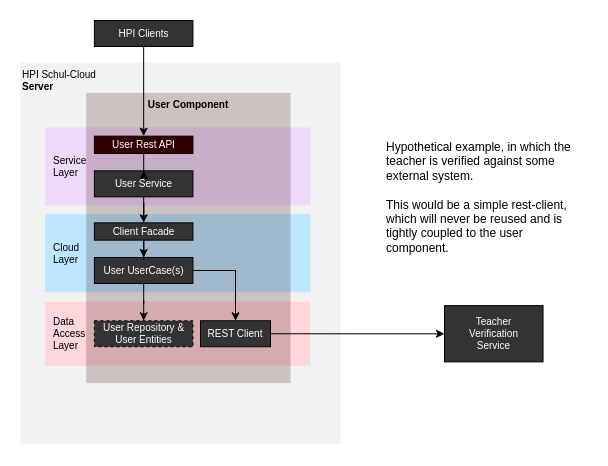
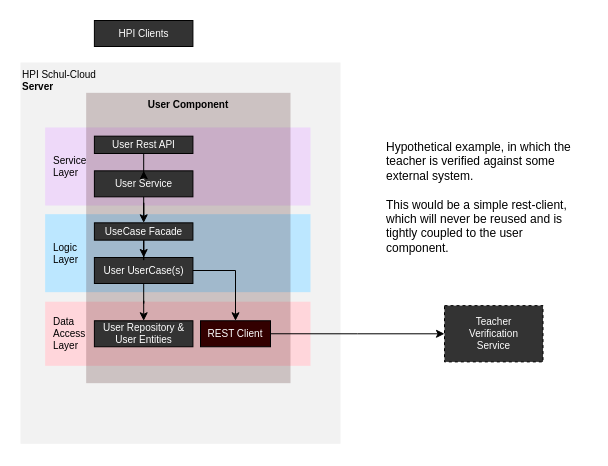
  <mxCell id="0" />
  <mxCell id="1" parent="0" />
  <mxCell id="2" value="HPI Schul-Cloud &lt;br style=&quot;font-size: 10px;&quot;&gt;&lt;b style=&quot;font-size: 10px;&quot;&gt;Server&lt;/b&gt;" style="rounded=0;whiteSpace=wrap;html=1;fontSize=10;align=left;verticalAlign=top;strokeColor=none;fillColor=#F2F2F2;" parent="1" vertex="1"><mxGeometry x="20" y="62" width="320" height="381.33" as="geometry" /></mxCell>
- <mxCell id="3" value="Cloud &lt;br style=&quot;font-size: 10px;&quot;&gt;Layer" style="rounded=0;whiteSpace=wrap;html=1;align=left;spacingLeft=6;strokeColor=none;fillColor=#BCE7FF;fontSize=10;" parent="1" vertex="1"><mxGeometry x="44.63" y="213.67" width="265.37" height="78" as="geometry" /></mxCell>
+ <mxCell id="3" value="Logic &lt;br style=&quot;font-size: 10px;&quot;&gt;Layer" style="rounded=0;whiteSpace=wrap;html=1;align=left;spacingLeft=6;strokeColor=none;fillColor=#BCE7FF;fontSize=10;" parent="1" vertex="1"><mxGeometry x="44.63" y="213.67" width="265.37" height="78" as="geometry" /></mxCell>
  <mxCell id="4" value="Service&lt;br style=&quot;font-size: 10px;&quot;&gt;Layer" style="rounded=0;whiteSpace=wrap;html=1;align=left;spacingLeft=6;strokeColor=none;fillColor=#EED9F9;fontSize=10;" parent="1" vertex="1"><mxGeometry x="44.63" y="127" width="265.37" height="78" as="geometry" /></mxCell>
  <mxCell id="5" value="Data&lt;br style=&quot;font-size: 10px;&quot;&gt;Access&lt;br style=&quot;font-size: 10px;&quot;&gt;Layer" style="rounded=0;whiteSpace=wrap;html=1;align=left;spacingLeft=6;strokeColor=none;fillColor=#FFD6DB;fontSize=10;" parent="1" vertex="1"><mxGeometry x="44.63" y="301.2" width="265.37" height="64.13" as="geometry" /></mxCell>
  <mxCell id="6" value="User Component" style="rounded=0;whiteSpace=wrap;html=1;align=center;opacity=20;fillColor=#330000;labelPosition=center;verticalLabelPosition=middle;verticalAlign=top;fontStyle=1;fontSize=10;strokeColor=none;" parent="1" vertex="1"><mxGeometry x="85.68" y="92.33" width="204.32" height="290.33" as="geometry" /></mxCell>
  <mxCell id="7" style="edgeStyle=orthogonalEdgeStyle;rounded=0;orthogonalLoop=1;jettySize=auto;html=1;exitX=0.5;exitY=1;exitDx=0;exitDy=0;fontSize=10;" parent="1" edge="1"><mxGeometry relative="1" as="geometry"><mxPoint x="199.811" y="288.198" as="sourcePoint" /><mxPoint x="199.811" y="288.198" as="targetPoint" /></mxGeometry></mxCell>
  <mxCell id="8" value="User Service" style="rounded=0;whiteSpace=wrap;html=1;align=center;fillColor=#333333;fontColor=#FFFFFF;fontSize=10;" parent="1" vertex="1"><mxGeometry x="93.895" y="170.332" width="98.526" height="26.0" as="geometry" /></mxCell>
  <mxCell id="9" style="edgeStyle=orthogonalEdgeStyle;rounded=0;orthogonalLoop=1;jettySize=auto;html=1;entryX=0.5;entryY=0;entryDx=0;entryDy=0;fontSize=10;" parent="1" source="10" target="8" edge="1"><mxGeometry relative="1" as="geometry" /></mxCell>
- <mxCell id="10" value="User Rest API" style="rounded=0;whiteSpace=wrap;html=1;align=center;fillColor=#330000;fontColor=#FFFFFF;fontSize=10;" parent="1" vertex="1"><mxGeometry x="93.895" y="135.666" width="98.526" height="17.333" as="geometry" /></mxCell>
+ <mxCell id="10" value="User Rest API" style="rounded=0;whiteSpace=wrap;html=1;align=center;fillColor=#333333;fontColor=#FFFFFF;fontSize=10;" parent="1" vertex="1"><mxGeometry x="93.895" y="135.666" width="98.526" height="17.333" as="geometry" /></mxCell>
  <mxCell id="11" value="User UserCase(s)" style="rounded=0;whiteSpace=wrap;html=1;align=center;fillColor=#333333;fontColor=#FFFFFF;fontSize=10;" parent="1" vertex="1"><mxGeometry x="93.895" y="256.998" width="98.526" height="26.0" as="geometry" /></mxCell>
  <mxCell id="12" style="edgeStyle=orthogonalEdgeStyle;rounded=0;orthogonalLoop=1;jettySize=auto;html=1;fontSize=10;" parent="1" source="13" target="11" edge="1"><mxGeometry relative="1" as="geometry" /></mxCell>
- <mxCell id="13" value="Client Facade" style="rounded=0;whiteSpace=wrap;html=1;align=center;fillColor=#333333;fontColor=#FFFFFF;fontSize=10;" parent="1" vertex="1"><mxGeometry x="93.895" y="222.332" width="98.526" height="17.333" as="geometry" /></mxCell>
+ <mxCell id="13" value="UseCase Facade" style="rounded=0;whiteSpace=wrap;html=1;align=center;fillColor=#333333;fontColor=#FFFFFF;fontSize=10;" parent="1" vertex="1"><mxGeometry x="93.895" y="222.332" width="98.526" height="17.333" as="geometry" /></mxCell>
  <mxCell id="14" style="edgeStyle=orthogonalEdgeStyle;rounded=0;orthogonalLoop=1;jettySize=auto;html=1;fontSize=10;" parent="1" source="8" target="13" edge="1"><mxGeometry relative="1" as="geometry" /></mxCell>
- <mxCell id="15" value="User Repository &amp;amp; User Entities" style="rounded=0;whiteSpace=wrap;html=1;align=center;fillColor=#333333;fontColor=#FFFFFF;fontSize=10;dashed=1;" parent="1" vertex="1"><mxGeometry x="93.895" y="320.264" width="98.526" height="26.0" as="geometry" /></mxCell>
+ <mxCell id="15" value="User Repository &amp;amp; User Entities" style="rounded=0;whiteSpace=wrap;html=1;align=center;fillColor=#333333;fontColor=#FFFFFF;fontSize=10;" parent="1" vertex="1"><mxGeometry x="93.895" y="320.264" width="98.526" height="26.0" as="geometry" /></mxCell>
  <mxCell id="16" style="edgeStyle=orthogonalEdgeStyle;rounded=0;orthogonalLoop=1;jettySize=auto;html=1;fontSize=10;" parent="1" source="11" target="15" edge="1"><mxGeometry relative="1" as="geometry" /></mxCell>
- <mxCell id="17" style="rounded=0;orthogonalLoop=1;jettySize=auto;html=1;fontSize=10;fontColor=#FFFFFF;" parent="1" source="18" target="10" edge="1"><mxGeometry relative="1" as="geometry" /></mxCell>
  <mxCell id="18" value="HPI Clients" style="rounded=0;whiteSpace=wrap;html=1;align=center;fillColor=#333333;fontColor=#FFFFFF;fontSize=10;" parent="1" vertex="1"><mxGeometry x="93.895" y="20" width="98.526" height="26.0" as="geometry" /></mxCell>
- <mxCell id="19" value="Teacher&lt;br&gt;Verification&lt;br&gt;Service" style="rounded=0;whiteSpace=wrap;html=1;align=center;fillColor=#333333;fontColor=#FFFFFF;fontSize=10;" parent="1" vertex="1"><mxGeometry x="444" y="305.13" width="98.53" height="56.26" as="geometry" /></mxCell>
+ <mxCell id="19" value="Teacher&lt;br&gt;Verification&lt;br&gt;Service" style="rounded=0;whiteSpace=wrap;html=1;align=center;fillColor=#333333;fontColor=#FFFFFF;fontSize=10;dashed=1;" parent="1" vertex="1"><mxGeometry x="444" y="305.13" width="98.53" height="56.26" as="geometry" /></mxCell>
  <mxCell id="20" style="edgeStyle=orthogonalEdgeStyle;rounded=0;orthogonalLoop=1;jettySize=auto;html=1;fontSize=10;exitX=1;exitY=0.5;exitDx=0;exitDy=0;" parent="1" source="21" target="19" edge="1"><mxGeometry relative="1" as="geometry"><mxPoint x="449" y="480" as="sourcePoint" /><mxPoint x="297.5" y="330.264" as="targetPoint" /></mxGeometry></mxCell>
- <mxCell id="21" value="REST Client" style="rounded=0;whiteSpace=wrap;html=1;align=center;fillColor=#333333;fontColor=#FFFFFF;fontSize=10;" parent="1" vertex="1"><mxGeometry x="200" y="320.26" width="70" height="26" as="geometry" /></mxCell>
+ <mxCell id="21" value="REST Client" style="rounded=0;whiteSpace=wrap;html=1;align=center;fillColor=#330000;fontColor=#FFFFFF;fontSize=10;" parent="1" vertex="1"><mxGeometry x="200" y="320.26" width="70" height="26" as="geometry" /></mxCell>
  <mxCell id="22" style="edgeStyle=orthogonalEdgeStyle;rounded=0;orthogonalLoop=1;jettySize=auto;html=1;fontSize=10;exitX=1;exitY=0.5;exitDx=0;exitDy=0;" parent="1" source="11" target="21" edge="1"><mxGeometry relative="1" as="geometry"><mxPoint x="153.2" y="292.998" as="sourcePoint" /><mxPoint x="153.2" y="330.264" as="targetPoint" /></mxGeometry></mxCell>
  <mxCell id="23" value="Hypothetical example, in which the teacher is verified against some external system.&lt;br&gt;&lt;br&gt;This would be a simple rest-client, which will never be reused and is tightly coupled to the user component." style="text;html=1;strokeColor=none;fillColor=none;align=left;verticalAlign=middle;whiteSpace=wrap;rounded=0;" parent="1" vertex="1"><mxGeometry x="384" y="170.33" width="201.47" height="52.51" as="geometry" /></mxCell>
